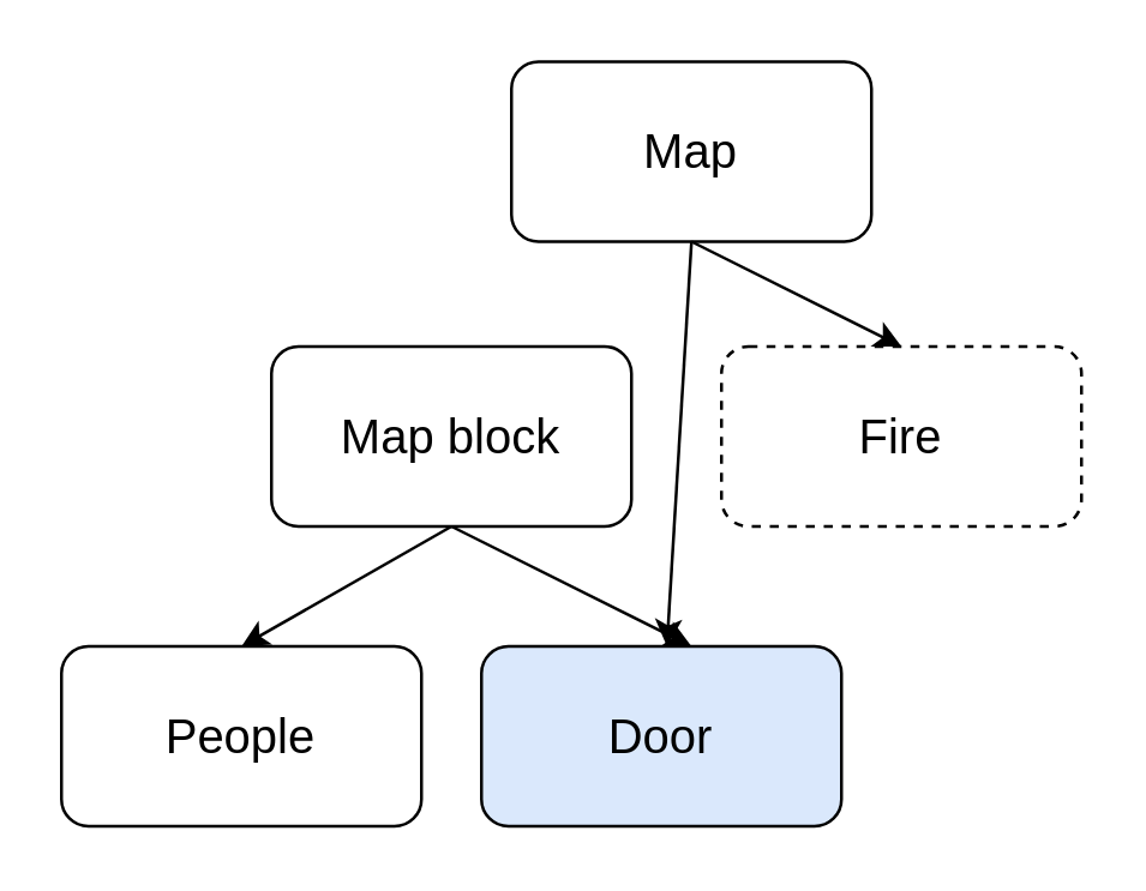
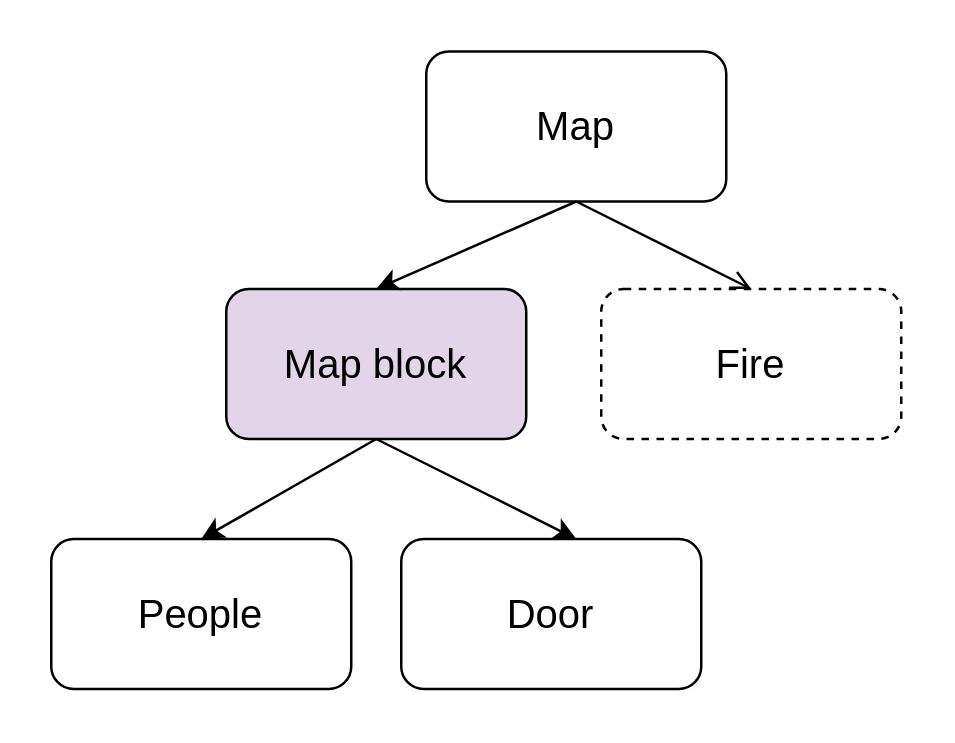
  <mxCell id="0" />
  <mxCell id="1" parent="0" />
  <mxCell id="2" value="&lt;font style=&quot;font-size: 16px&quot;&gt;Map&lt;/font&gt;" style="rounded=1;whiteSpace=wrap;html=1;" vertex="1" parent="1"><mxGeometry x="170" y="20" width="120" height="60" as="geometry" /></mxCell>
- <mxCell id="3" value="&lt;font style=&quot;font-size: 16px&quot;&gt;Map block&lt;/font&gt;" style="rounded=1;whiteSpace=wrap;html=1;" vertex="1" parent="1"><mxGeometry x="90" y="115" width="120" height="60" as="geometry" /></mxCell>
+ <mxCell id="3" value="&lt;font style=&quot;font-size: 16px&quot;&gt;Map block&lt;/font&gt;" style="rounded=1;whiteSpace=wrap;html=1;fillColor=#e1d5e7;" vertex="1" parent="1"><mxGeometry x="90" y="115" width="120" height="60" as="geometry" /></mxCell>
  <mxCell id="4" value="&lt;font style=&quot;font-size: 16px&quot;&gt;People&lt;/font&gt;" style="rounded=1;whiteSpace=wrap;html=1;" vertex="1" parent="1"><mxGeometry x="20" y="215" width="120" height="60" as="geometry" /></mxCell>
  <mxCell id="5" value="&lt;font style=&quot;font-size: 16px&quot;&gt;Fire&lt;/font&gt;" style="rounded=1;whiteSpace=wrap;html=1;dashed=1;" vertex="1" parent="1"><mxGeometry x="240" y="115" width="120" height="60" as="geometry" /></mxCell>
- <mxCell id="6" value="&lt;font style=&quot;font-size: 16px&quot;&gt;Door&lt;/font&gt;" style="rounded=1;whiteSpace=wrap;html=1;fillColor=#dae8fc;" vertex="1" parent="1"><mxGeometry x="160" y="215" width="120" height="60" as="geometry" /></mxCell>
- <mxCell id="7" value="" style="endArrow=classic;html=1;exitX=0.5;exitY=1;exitDx=0;exitDy=0;entryX=0.5;entryY=0;entryDx=0;entryDy=0;" edge="1" parent="1" source="2" target="5"><mxGeometry width="50" height="50" relative="1" as="geometry"><mxPoint x="360" y="75" as="sourcePoint" /><mxPoint x="290" y="115" as="targetPoint" /></mxGeometry></mxCell>
- <mxCell id="8" value="" style="endArrow=classic;html=1;exitX=0.5;exitY=1;exitDx=0;exitDy=0;" edge="1" parent="1" source="2" target="6"><mxGeometry width="50" height="50" relative="1" as="geometry"><mxPoint x="120" y="75" as="sourcePoint" /><mxPoint x="200" y="115" as="targetPoint" /></mxGeometry></mxCell>
+ <mxCell id="6" value="&lt;font style=&quot;font-size: 16px&quot;&gt;Door&lt;/font&gt;" style="rounded=1;whiteSpace=wrap;html=1;" vertex="1" parent="1"><mxGeometry x="160" y="215" width="120" height="60" as="geometry" /></mxCell>
+ <mxCell id="7" value="" style="endArrow=open;html=1;exitX=0.5;exitY=1;exitDx=0;exitDy=0;entryX=0.5;entryY=0;entryDx=0;entryDy=0;" edge="1" parent="1" source="2" target="5"><mxGeometry width="50" height="50" relative="1" as="geometry"><mxPoint x="360" y="75" as="sourcePoint" /><mxPoint x="290" y="115" as="targetPoint" /></mxGeometry></mxCell>
+ <mxCell id="8" value="" style="endArrow=classic;html=1;exitX=0.5;exitY=1;exitDx=0;exitDy=0;entryX=0.5;entryY=0;entryDx=0;entryDy=0;" edge="1" parent="1" source="2" target="3"><mxGeometry width="50" height="50" relative="1" as="geometry"><mxPoint x="120" y="75" as="sourcePoint" /><mxPoint x="200" y="115" as="targetPoint" /></mxGeometry></mxCell>
  <mxCell id="9" value="" style="endArrow=classic;html=1;exitX=0.5;exitY=1;exitDx=0;exitDy=0;entryX=0.5;entryY=0;entryDx=0;entryDy=0;" edge="1" parent="1"><mxGeometry width="50" height="50" relative="1" as="geometry"><mxPoint x="150" y="175" as="sourcePoint" /><mxPoint x="80" y="215" as="targetPoint" /></mxGeometry></mxCell>
  <mxCell id="10" value="" style="endArrow=classic;html=1;exitX=0.5;exitY=1;exitDx=0;exitDy=0;entryX=0.5;entryY=0;entryDx=0;entryDy=0;" edge="1" parent="1"><mxGeometry width="50" height="50" relative="1" as="geometry"><mxPoint x="150" y="175" as="sourcePoint" /><mxPoint x="230" y="215" as="targetPoint" /></mxGeometry></mxCell>
